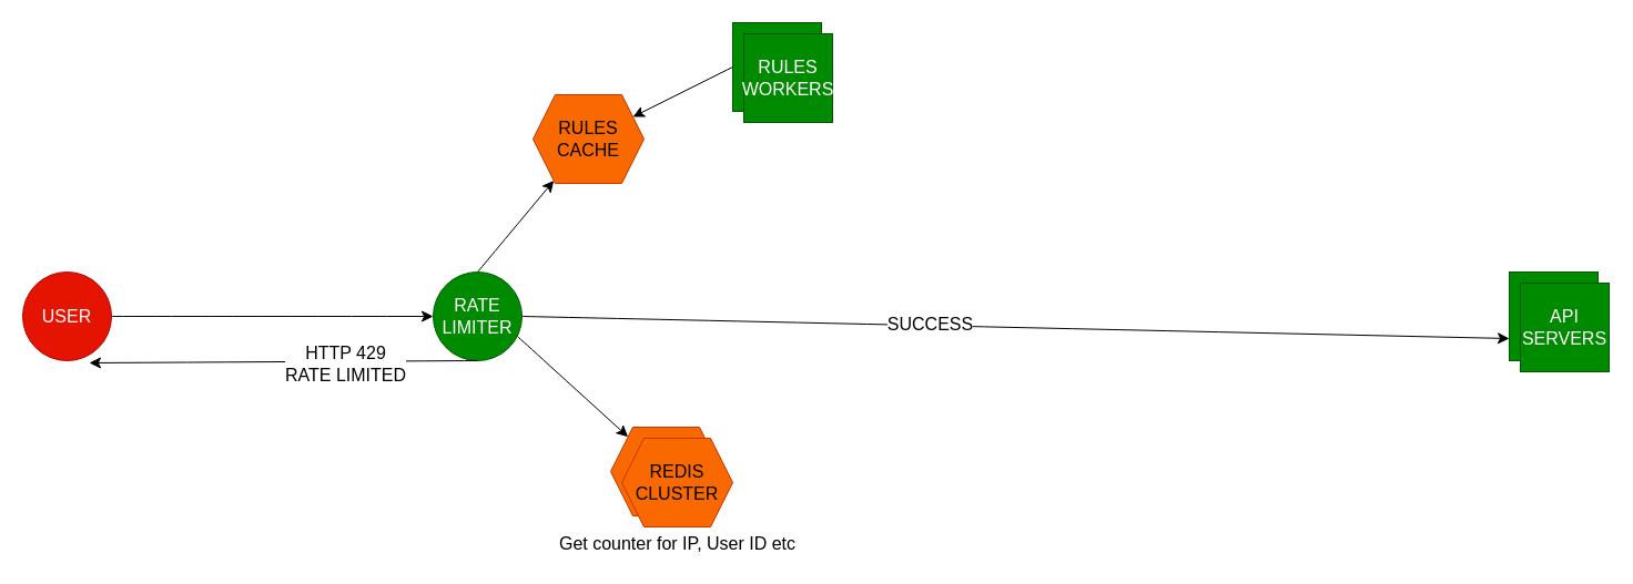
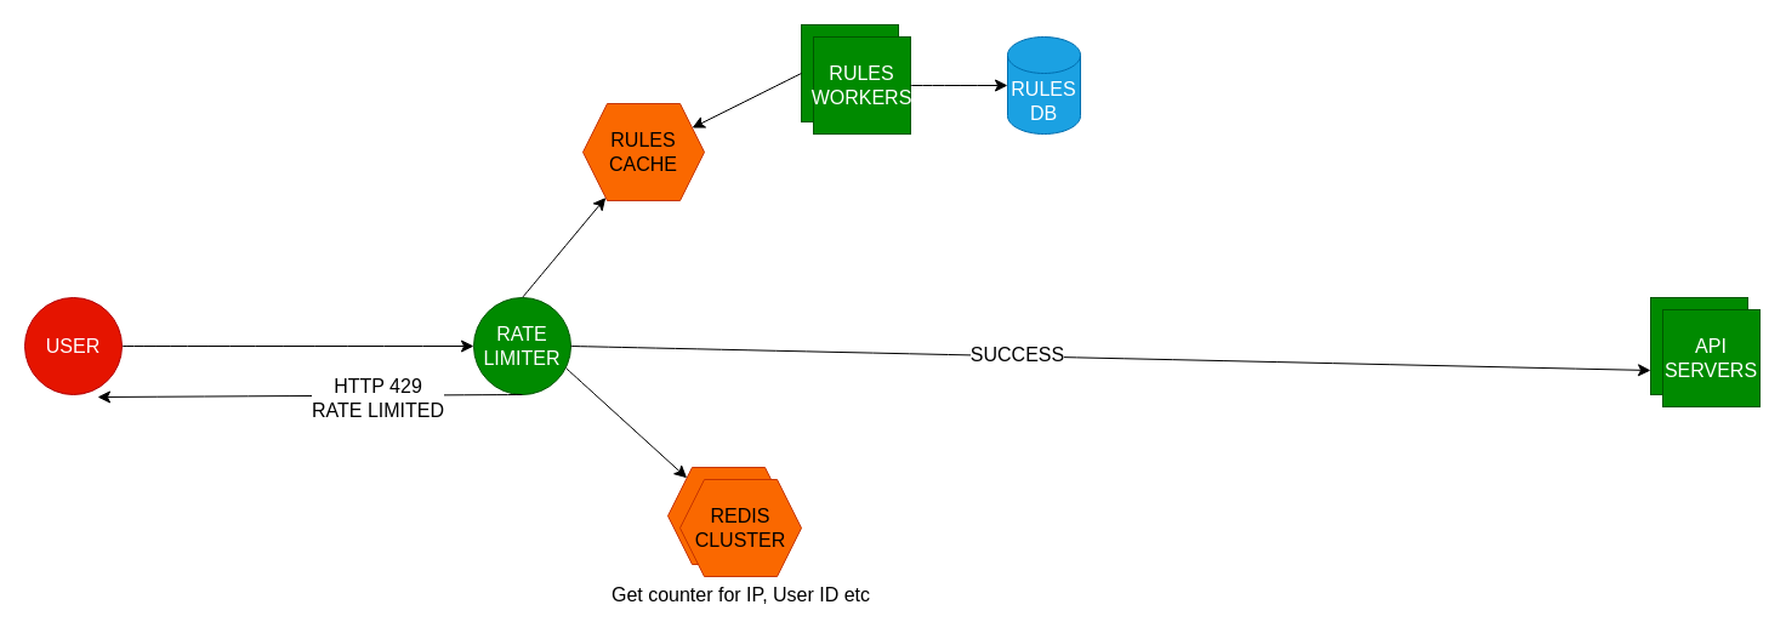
  <mxCell id="0" />
  <mxCell id="1" parent="0" />
  <mxCell id="2" style="edgeStyle=none;curved=1;rounded=0;orthogonalLoop=1;jettySize=auto;html=1;exitX=1;exitY=0.5;exitDx=0;exitDy=0;entryX=0;entryY=0.5;entryDx=0;entryDy=0;fontSize=12;startSize=8;endSize=8;" edge="1" parent="1" source="3" target="9"><mxGeometry relative="1" as="geometry" /></mxCell>
  <mxCell id="3" value="USER" style="ellipse;whiteSpace=wrap;html=1;aspect=fixed;fillColor=#e51400;strokeColor=#B20000;fontColor=#ffffff;fontSize=16;" vertex="1" parent="1"><mxGeometry x="20" y="245" width="80" height="80" as="geometry" /></mxCell>
  <mxCell id="4" value="" style="group;fontSize=16;" vertex="1" connectable="0" parent="1"><mxGeometry x="1360" y="245" width="90" height="90" as="geometry" /></mxCell>
  <mxCell id="5" value="" style="whiteSpace=wrap;html=1;aspect=fixed;fillColor=#008a00;fontColor=#ffffff;strokeColor=#005700;fontSize=16;" vertex="1" parent="4"><mxGeometry width="80" height="80" as="geometry" /></mxCell>
  <mxCell id="6" value="API SERVERS" style="whiteSpace=wrap;html=1;aspect=fixed;fillColor=#008a00;fontColor=#ffffff;strokeColor=#005700;fontSize=16;" vertex="1" parent="4"><mxGeometry x="10" y="10" width="80" height="80" as="geometry" /></mxCell>
  <mxCell id="7" style="edgeStyle=none;curved=1;rounded=0;orthogonalLoop=1;jettySize=auto;html=1;exitX=0.5;exitY=0;exitDx=0;exitDy=0;fontSize=12;startSize=8;endSize=8;" edge="1" parent="1" source="9" target="14"><mxGeometry relative="1" as="geometry" /></mxCell>
  <mxCell id="8" style="edgeStyle=none;curved=1;rounded=0;orthogonalLoop=1;jettySize=auto;html=1;exitX=1;exitY=0.75;exitDx=0;exitDy=0;fontSize=12;startSize=8;endSize=8;" edge="1" parent="1" source="9" target="12"><mxGeometry relative="1" as="geometry" /></mxCell>
  <mxCell id="9" value="RATE&lt;br&gt;LIMITER" style="ellipse;whiteSpace=wrap;html=1;aspect=fixed;fillColor=#008a00;fontColor=#ffffff;strokeColor=#005700;fontSize=16;" vertex="1" parent="1"><mxGeometry x="390" y="245" width="80" height="80" as="geometry" /></mxCell>
  <mxCell id="10" style="edgeStyle=none;curved=1;rounded=0;orthogonalLoop=1;jettySize=auto;html=1;exitX=1;exitY=0.5;exitDx=0;exitDy=0;entryX=0;entryY=0.75;entryDx=0;entryDy=0;fontSize=12;startSize=8;endSize=8;" edge="1" parent="1" source="9" target="5"><mxGeometry relative="1" as="geometry" /></mxCell>
  <mxCell id="11" value="SUCCESS" style="edgeLabel;html=1;align=center;verticalAlign=middle;resizable=0;points=[];fontSize=16;" vertex="1" connectable="0" parent="10"><mxGeometry x="-0.173" y="2" relative="1" as="geometry"><mxPoint as="offset" /></mxGeometry></mxCell>
  <mxCell id="12" value="" style="shape=hexagon;perimeter=hexagonPerimeter2;whiteSpace=wrap;html=1;fixedSize=1;fillColor=#fa6800;fontColor=#000000;strokeColor=#C73500;fontSize=16;" vertex="1" parent="1"><mxGeometry x="550" y="385" width="100" height="80" as="geometry" /></mxCell>
  <mxCell id="13" value="REDIS&lt;br&gt;CLUSTER" style="shape=hexagon;perimeter=hexagonPerimeter2;whiteSpace=wrap;html=1;fixedSize=1;fillColor=#fa6800;fontColor=#000000;strokeColor=#C73500;fontSize=16;" vertex="1" parent="1"><mxGeometry x="560" y="395" width="100" height="80" as="geometry" /></mxCell>
  <mxCell id="14" value="RULES CACHE" style="shape=hexagon;perimeter=hexagonPerimeter2;whiteSpace=wrap;html=1;fixedSize=1;fillColor=#fa6800;fontColor=#000000;strokeColor=#C73500;fontSize=16;" vertex="1" parent="1"><mxGeometry x="480" y="85" width="100" height="80" as="geometry" /></mxCell>
  <mxCell id="15" value="" style="group;fontSize=16;" vertex="1" connectable="0" parent="1"><mxGeometry x="660" y="20" width="90" height="90" as="geometry" /></mxCell>
  <mxCell id="16" value="" style="whiteSpace=wrap;html=1;aspect=fixed;fillColor=#008a00;fontColor=#ffffff;strokeColor=#005700;fontSize=16;" vertex="1" parent="15"><mxGeometry width="80" height="80" as="geometry" /></mxCell>
  <mxCell id="17" value="RULES&lt;br&gt;WORKERS" style="whiteSpace=wrap;html=1;aspect=fixed;fillColor=#008a00;fontColor=#ffffff;strokeColor=#005700;fontSize=16;" vertex="1" parent="15"><mxGeometry x="10" y="10" width="80" height="80" as="geometry" /></mxCell>
+ <mxCell id="18" value="RULES&lt;br&gt;DB" style="shape=cylinder3;whiteSpace=wrap;html=1;boundedLbl=1;backgroundOutline=1;size=15;fillColor=#1ba1e2;fontColor=#ffffff;strokeColor=#006EAF;fontSize=16;" vertex="1" parent="1"><mxGeometry x="830" y="30" width="60" height="80" as="geometry" /></mxCell>
+ <mxCell id="19" style="edgeStyle=none;curved=1;rounded=0;orthogonalLoop=1;jettySize=auto;html=1;exitX=1;exitY=0.5;exitDx=0;exitDy=0;entryX=0;entryY=0.5;entryDx=0;entryDy=0;entryPerimeter=0;fontSize=12;startSize=8;endSize=8;" edge="1" parent="1" source="17" target="18"><mxGeometry relative="1" as="geometry" /></mxCell>
  <mxCell id="20" style="edgeStyle=none;curved=1;rounded=0;orthogonalLoop=1;jettySize=auto;html=1;exitX=0;exitY=0.5;exitDx=0;exitDy=0;fontSize=12;startSize=8;endSize=8;" edge="1" parent="1" source="16" target="14"><mxGeometry relative="1" as="geometry" /></mxCell>
  <mxCell id="21" style="edgeStyle=none;curved=1;rounded=0;orthogonalLoop=1;jettySize=auto;html=1;exitX=0.5;exitY=1;exitDx=0;exitDy=0;entryX=0.75;entryY=1.025;entryDx=0;entryDy=0;entryPerimeter=0;fontSize=12;startSize=8;endSize=8;" edge="1" parent="1" source="9" target="3"><mxGeometry relative="1" as="geometry" /></mxCell>
  <mxCell id="22" value="HTTP 429&lt;br&gt;RATE LIMITED" style="edgeLabel;html=1;align=center;verticalAlign=middle;resizable=0;points=[];fontSize=16;" vertex="1" connectable="0" parent="21"><mxGeometry x="-0.314" y="2" relative="1" as="geometry"><mxPoint as="offset" /></mxGeometry></mxCell>
  <mxCell id="23" value="Get counter for IP, User ID etc" style="text;html=1;align=center;verticalAlign=middle;resizable=0;points=[];autosize=1;strokeColor=none;fillColor=none;fontSize=16;" vertex="1" parent="1"><mxGeometry x="490" y="475" width="240" height="30" as="geometry" /></mxCell>
